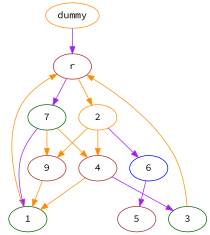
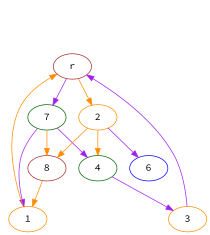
  digraph {
    fontname="Source Code Pro"
    node [color=darkorange fontname="Source Code Pro"]
    edge [color=darkorange fontname="Source Code Pro"]
-   dummy
    r [color=brown]
    7 [color=darkgreen]
    2
-   4 [color=brown]
-   8 [color=brown label=9]
-   1 [color=darkgreen]
+   4 [color=darkgreen]
+   8 [color=brown]
+   1
    6 [color=blue]
-   5 [color=brown]
-   3 [color=darkgreen]
-   dummy -> r [color=purple]
+   3
    r -> 7 [color=purple]
    r -> 2
-   7 -> 4
+   7 -> 4 [color=purple]
    7 -> 8
    7 -> 1 [color=purple]
    2 -> 4
    2 -> 8
    2 -> 6 [color=purple]
-   4 -> 1
    4 -> 3 [color=purple]
    8 -> 1
    1 -> r
-   6 -> 5 [color=purple]
-   3 -> r
+   3 -> r [color=purple]
  }
